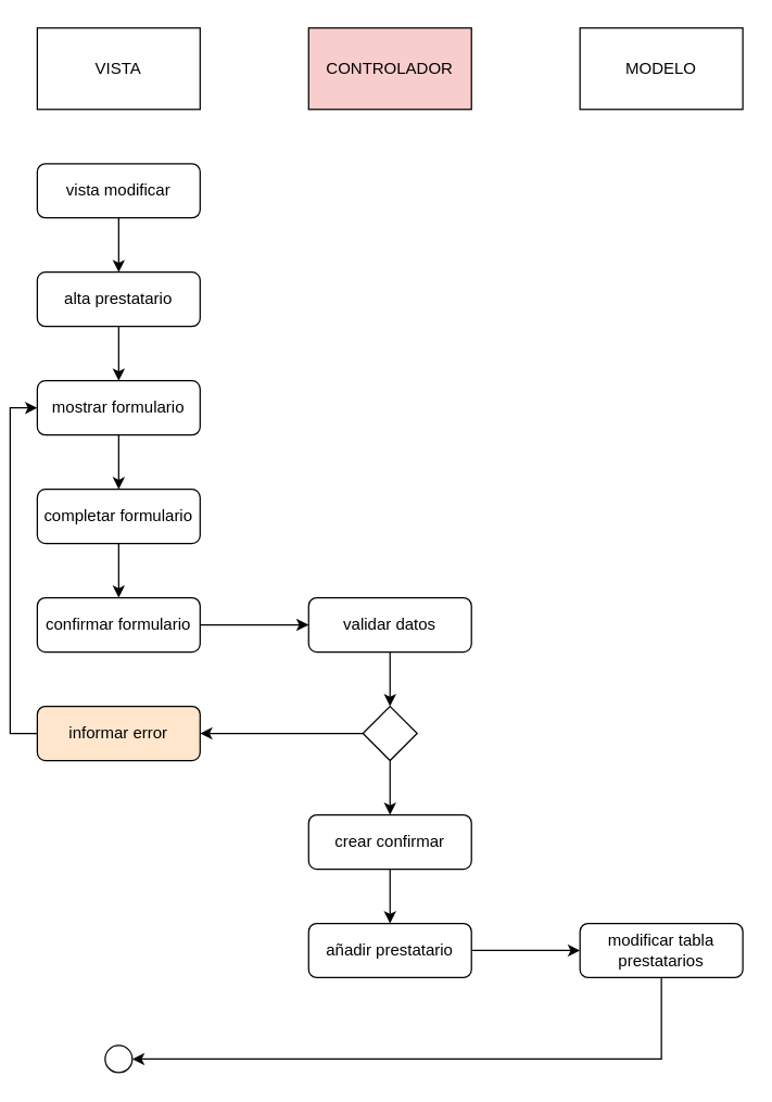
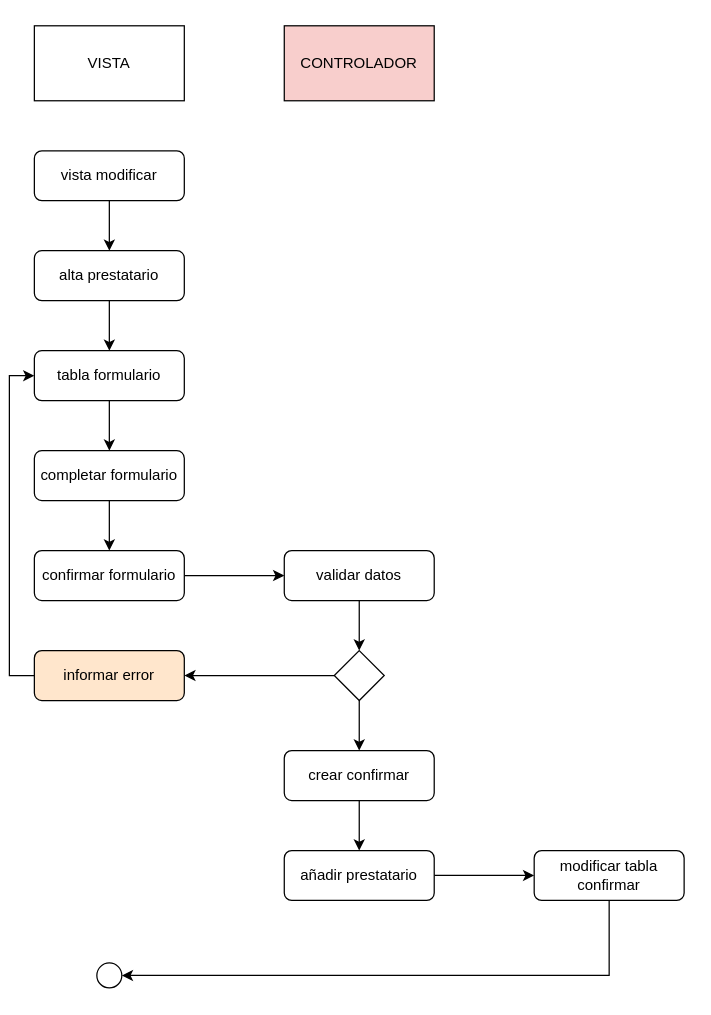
  <mxCell id="0" />
  <mxCell id="1" parent="0" />
  <mxCell id="2" value="VISTA" style="rounded=0;whiteSpace=wrap;html=1;" vertex="1" parent="1"><mxGeometry x="20" y="20" width="120" height="60" as="geometry" /></mxCell>
  <mxCell id="3" value="CONTROLADOR" style="rounded=0;whiteSpace=wrap;html=1;fillColor=#f8cecc;" vertex="1" parent="1"><mxGeometry x="220" y="20" width="120" height="60" as="geometry" /></mxCell>
- <mxCell id="4" value="MODELO" style="rounded=0;whiteSpace=wrap;html=1;" vertex="1" parent="1"><mxGeometry x="420" y="20" width="120" height="60" as="geometry" /></mxCell>
  <mxCell id="5" style="edgeStyle=orthogonalEdgeStyle;rounded=0;orthogonalLoop=1;jettySize=auto;html=1;exitX=0.5;exitY=1;exitDx=0;exitDy=0;entryX=0.5;entryY=0;entryDx=0;entryDy=0;" edge="1" parent="1" source="6" target="8"><mxGeometry relative="1" as="geometry" /></mxCell>
- <mxCell id="6" value="mostrar formulario" style="rounded=1;whiteSpace=wrap;html=1;" vertex="1" parent="1"><mxGeometry x="20" y="280" width="120" height="40" as="geometry" /></mxCell>
+ <mxCell id="6" value="tabla formulario" style="rounded=1;whiteSpace=wrap;html=1;" vertex="1" parent="1"><mxGeometry x="20" y="280" width="120" height="40" as="geometry" /></mxCell>
  <mxCell id="7" style="edgeStyle=orthogonalEdgeStyle;rounded=0;orthogonalLoop=1;jettySize=auto;html=1;exitX=0.5;exitY=1;exitDx=0;exitDy=0;entryX=0.5;entryY=0;entryDx=0;entryDy=0;" edge="1" parent="1" source="8" target="10"><mxGeometry relative="1" as="geometry" /></mxCell>
  <mxCell id="8" value="completar formulario" style="rounded=1;whiteSpace=wrap;html=1;" vertex="1" parent="1"><mxGeometry x="20" y="360" width="120" height="40" as="geometry" /></mxCell>
  <mxCell id="9" style="edgeStyle=orthogonalEdgeStyle;rounded=0;orthogonalLoop=1;jettySize=auto;html=1;exitX=1;exitY=0.5;exitDx=0;exitDy=0;entryX=0;entryY=0.5;entryDx=0;entryDy=0;" edge="1" parent="1" source="10" target="12"><mxGeometry relative="1" as="geometry" /></mxCell>
  <mxCell id="10" value="confirmar formulario" style="rounded=1;whiteSpace=wrap;html=1;" vertex="1" parent="1"><mxGeometry x="20" y="440" width="120" height="40" as="geometry" /></mxCell>
  <mxCell id="11" style="edgeStyle=orthogonalEdgeStyle;rounded=0;orthogonalLoop=1;jettySize=auto;html=1;exitX=0.5;exitY=1;exitDx=0;exitDy=0;entryX=0.5;entryY=0;entryDx=0;entryDy=0;" edge="1" parent="1" source="12" target="22"><mxGeometry relative="1" as="geometry" /></mxCell>
  <mxCell id="12" value="validar datos" style="rounded=1;whiteSpace=wrap;html=1;" vertex="1" parent="1"><mxGeometry x="220" y="440" width="120" height="40" as="geometry" /></mxCell>
  <mxCell id="13" style="edgeStyle=orthogonalEdgeStyle;rounded=0;orthogonalLoop=1;jettySize=auto;html=1;exitX=0;exitY=0.5;exitDx=0;exitDy=0;entryX=0;entryY=0.5;entryDx=0;entryDy=0;" edge="1" parent="1" source="14" target="6"><mxGeometry relative="1" as="geometry" /></mxCell>
  <mxCell id="14" value="informar error" style="rounded=1;whiteSpace=wrap;html=1;fillColor=#ffe6cc;" vertex="1" parent="1"><mxGeometry x="20" y="520" width="120" height="40" as="geometry" /></mxCell>
  <mxCell id="15" style="edgeStyle=orthogonalEdgeStyle;rounded=0;orthogonalLoop=1;jettySize=auto;html=1;exitX=0.5;exitY=1;exitDx=0;exitDy=0;entryX=0.5;entryY=0;entryDx=0;entryDy=0;" edge="1" parent="1" source="16" target="18"><mxGeometry relative="1" as="geometry" /></mxCell>
  <mxCell id="16" value="crear confirmar" style="rounded=1;whiteSpace=wrap;html=1;" vertex="1" parent="1"><mxGeometry x="220" y="600" width="120" height="40" as="geometry" /></mxCell>
  <mxCell id="17" style="edgeStyle=orthogonalEdgeStyle;rounded=0;orthogonalLoop=1;jettySize=auto;html=1;exitX=1;exitY=0.5;exitDx=0;exitDy=0;" edge="1" parent="1" source="18" target="24"><mxGeometry relative="1" as="geometry" /></mxCell>
  <mxCell id="18" value="añadir prestatario" style="rounded=1;whiteSpace=wrap;html=1;" vertex="1" parent="1"><mxGeometry x="220" y="680" width="120" height="40" as="geometry" /></mxCell>
  <mxCell id="19" value="" style="ellipse;whiteSpace=wrap;html=1;aspect=fixed;fillStyle=solid;fillColor=light-dark(#FFFFFF,#121212);" vertex="1" parent="1"><mxGeometry x="70" y="770" width="20" height="20" as="geometry" /></mxCell>
  <mxCell id="20" style="edgeStyle=orthogonalEdgeStyle;rounded=0;orthogonalLoop=1;jettySize=auto;html=1;exitX=0.5;exitY=1;exitDx=0;exitDy=0;entryX=0.5;entryY=0;entryDx=0;entryDy=0;" edge="1" parent="1" source="22" target="16"><mxGeometry relative="1" as="geometry" /></mxCell>
  <mxCell id="21" style="edgeStyle=orthogonalEdgeStyle;rounded=0;orthogonalLoop=1;jettySize=auto;html=1;exitX=0;exitY=0.5;exitDx=0;exitDy=0;" edge="1" parent="1" source="22" target="14"><mxGeometry relative="1" as="geometry" /></mxCell>
  <mxCell id="22" value="" style="rhombus;whiteSpace=wrap;html=1;" vertex="1" parent="1"><mxGeometry x="260" y="520" width="40" height="40" as="geometry" /></mxCell>
  <mxCell id="23" style="edgeStyle=orthogonalEdgeStyle;rounded=0;orthogonalLoop=1;jettySize=auto;html=1;exitX=0.5;exitY=1;exitDx=0;exitDy=0;entryX=1;entryY=0.5;entryDx=0;entryDy=0;" edge="1" parent="1" source="24" target="19"><mxGeometry relative="1" as="geometry" /></mxCell>
- <mxCell id="24" value="modificar tabla prestatarios" style="rounded=1;whiteSpace=wrap;html=1;" vertex="1" parent="1"><mxGeometry x="420" y="680" width="120" height="40" as="geometry" /></mxCell>
+ <mxCell id="24" value="modificar tabla confirmar" style="rounded=1;whiteSpace=wrap;html=1;" vertex="1" parent="1"><mxGeometry x="420" y="680" width="120" height="40" as="geometry" /></mxCell>
  <mxCell id="25" style="edgeStyle=orthogonalEdgeStyle;rounded=0;orthogonalLoop=1;jettySize=auto;html=1;exitX=0.5;exitY=1;exitDx=0;exitDy=0;entryX=0.5;entryY=0;entryDx=0;entryDy=0;" edge="1" parent="1" source="26" target="6"><mxGeometry relative="1" as="geometry" /></mxCell>
  <mxCell id="26" value="alta prestatario" style="rounded=1;whiteSpace=wrap;html=1;" vertex="1" parent="1"><mxGeometry x="20" y="200" width="120" height="40" as="geometry" /></mxCell>
  <mxCell id="27" style="edgeStyle=orthogonalEdgeStyle;rounded=0;orthogonalLoop=1;jettySize=auto;html=1;exitX=0.5;exitY=1;exitDx=0;exitDy=0;entryX=0.5;entryY=0;entryDx=0;entryDy=0;" edge="1" parent="1" source="28" target="26"><mxGeometry relative="1" as="geometry" /></mxCell>
  <mxCell id="28" value="vista modificar" style="rounded=1;whiteSpace=wrap;html=1;" vertex="1" parent="1"><mxGeometry x="20" y="120" width="120" height="40" as="geometry" /></mxCell>
